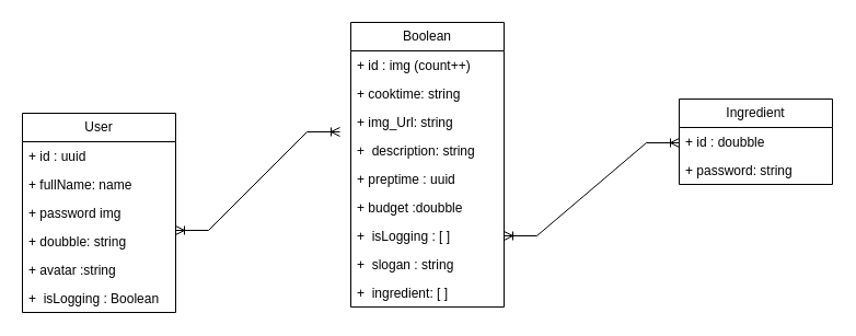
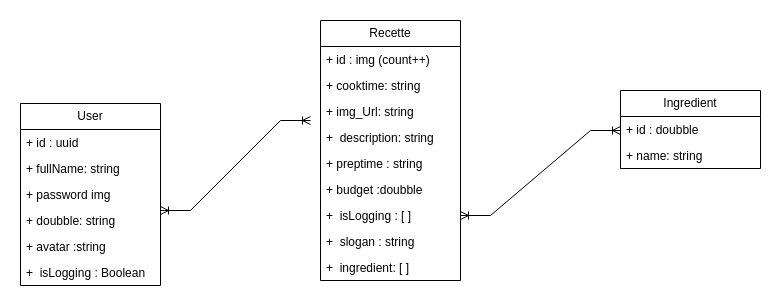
  <mxCell id="0" />
  <mxCell id="1" parent="0" />
  <mxCell id="2" value="User" style="swimlane;fontStyle=0;childLayout=stackLayout;horizontal=1;startSize=26;fillColor=none;horizontalStack=0;resizeParent=1;resizeParentMax=0;resizeLast=0;collapsible=1;marginBottom=0;whiteSpace=wrap;html=1;" vertex="1" parent="1"><mxGeometry x="20" y="103" width="140" height="182" as="geometry" /></mxCell>
  <mxCell id="3" value="+ id : uuid" style="text;strokeColor=none;fillColor=none;align=left;verticalAlign=top;spacingLeft=4;spacingRight=4;overflow=hidden;rotatable=0;points=[[0,0.5],[1,0.5]];portConstraint=eastwest;whiteSpace=wrap;html=1;" vertex="1" parent="2"><mxGeometry y="26" width="140" height="26" as="geometry" /></mxCell>
- <mxCell id="4" value="+ fullName: name" style="text;strokeColor=none;fillColor=none;align=left;verticalAlign=top;spacingLeft=4;spacingRight=4;overflow=hidden;rotatable=0;points=[[0,0.5],[1,0.5]];portConstraint=eastwest;whiteSpace=wrap;html=1;" vertex="1" parent="2"><mxGeometry y="52" width="140" height="26" as="geometry" /></mxCell>
+ <mxCell id="4" value="+ fullName: string" style="text;strokeColor=none;fillColor=none;align=left;verticalAlign=top;spacingLeft=4;spacingRight=4;overflow=hidden;rotatable=0;points=[[0,0.5],[1,0.5]];portConstraint=eastwest;whiteSpace=wrap;html=1;" vertex="1" parent="2"><mxGeometry y="52" width="140" height="26" as="geometry" /></mxCell>
  <mxCell id="5" value="+ password img" style="text;strokeColor=none;fillColor=none;align=left;verticalAlign=top;spacingLeft=4;spacingRight=4;overflow=hidden;rotatable=0;points=[[0,0.5],[1,0.5]];portConstraint=eastwest;whiteSpace=wrap;html=1;" vertex="1" parent="2"><mxGeometry y="78" width="140" height="26" as="geometry" /></mxCell>
  <mxCell id="6" value="+ doubble: string" style="text;strokeColor=none;fillColor=none;align=left;verticalAlign=top;spacingLeft=4;spacingRight=4;overflow=hidden;rotatable=0;points=[[0,0.5],[1,0.5]];portConstraint=eastwest;whiteSpace=wrap;html=1;" vertex="1" parent="2"><mxGeometry y="104" width="140" height="26" as="geometry" /></mxCell>
  <mxCell id="7" value="+ avatar :string" style="text;strokeColor=none;fillColor=none;align=left;verticalAlign=top;spacingLeft=4;spacingRight=4;overflow=hidden;rotatable=0;points=[[0,0.5],[1,0.5]];portConstraint=eastwest;whiteSpace=wrap;html=1;" vertex="1" parent="2"><mxGeometry y="130" width="140" height="26" as="geometry" /></mxCell>
  <mxCell id="8" value="+&amp;nbsp; isLogging : Boolean" style="text;strokeColor=none;fillColor=none;align=left;verticalAlign=top;spacingLeft=4;spacingRight=4;overflow=hidden;rotatable=0;points=[[0,0.5],[1,0.5]];portConstraint=eastwest;whiteSpace=wrap;html=1;" vertex="1" parent="2"><mxGeometry y="156" width="140" height="26" as="geometry" /></mxCell>
  <mxCell id="9" value="Ingredient" style="swimlane;fontStyle=0;childLayout=stackLayout;horizontal=1;startSize=26;fillColor=none;horizontalStack=0;resizeParent=1;resizeParentMax=0;resizeLast=0;collapsible=1;marginBottom=0;whiteSpace=wrap;html=1;" vertex="1" parent="1"><mxGeometry x="620" y="90" width="140" height="78" as="geometry" /></mxCell>
  <mxCell id="10" value="+ id : doubble" style="text;strokeColor=none;fillColor=none;align=left;verticalAlign=top;spacingLeft=4;spacingRight=4;overflow=hidden;rotatable=0;points=[[0,0.5],[1,0.5]];portConstraint=eastwest;whiteSpace=wrap;html=1;" vertex="1" parent="9"><mxGeometry y="26" width="140" height="26" as="geometry" /></mxCell>
- <mxCell id="11" value="+ password: string" style="text;strokeColor=none;fillColor=none;align=left;verticalAlign=top;spacingLeft=4;spacingRight=4;overflow=hidden;rotatable=0;points=[[0,0.5],[1,0.5]];portConstraint=eastwest;whiteSpace=wrap;html=1;" vertex="1" parent="9"><mxGeometry y="52" width="140" height="26" as="geometry" /></mxCell>
- <mxCell id="12" value="Boolean" style="swimlane;fontStyle=0;childLayout=stackLayout;horizontal=1;startSize=26;fillColor=none;horizontalStack=0;resizeParent=1;resizeParentMax=0;resizeLast=0;collapsible=1;marginBottom=0;whiteSpace=wrap;html=1;" vertex="1" parent="1"><mxGeometry x="320" y="20" width="140" height="260" as="geometry" /></mxCell>
+ <mxCell id="11" value="+ name: string" style="text;strokeColor=none;fillColor=none;align=left;verticalAlign=top;spacingLeft=4;spacingRight=4;overflow=hidden;rotatable=0;points=[[0,0.5],[1,0.5]];portConstraint=eastwest;whiteSpace=wrap;html=1;" vertex="1" parent="9"><mxGeometry y="52" width="140" height="26" as="geometry" /></mxCell>
+ <mxCell id="12" value="Recette" style="swimlane;fontStyle=0;childLayout=stackLayout;horizontal=1;startSize=26;fillColor=none;horizontalStack=0;resizeParent=1;resizeParentMax=0;resizeLast=0;collapsible=1;marginBottom=0;whiteSpace=wrap;html=1;" vertex="1" parent="1"><mxGeometry x="320" y="20" width="140" height="260" as="geometry" /></mxCell>
  <mxCell id="13" value="+ id : img (count++)" style="text;strokeColor=none;fillColor=none;align=left;verticalAlign=top;spacingLeft=4;spacingRight=4;overflow=hidden;rotatable=0;points=[[0,0.5],[1,0.5]];portConstraint=eastwest;whiteSpace=wrap;html=1;" vertex="1" parent="12"><mxGeometry y="26" width="140" height="26" as="geometry" /></mxCell>
  <mxCell id="14" value="+ cooktime: string" style="text;strokeColor=none;fillColor=none;align=left;verticalAlign=top;spacingLeft=4;spacingRight=4;overflow=hidden;rotatable=0;points=[[0,0.5],[1,0.5]];portConstraint=eastwest;whiteSpace=wrap;html=1;" vertex="1" parent="12"><mxGeometry y="52" width="140" height="26" as="geometry" /></mxCell>
  <mxCell id="15" value="+ img_Url: string" style="text;strokeColor=none;fillColor=none;align=left;verticalAlign=top;spacingLeft=4;spacingRight=4;overflow=hidden;rotatable=0;points=[[0,0.5],[1,0.5]];portConstraint=eastwest;whiteSpace=wrap;html=1;" vertex="1" parent="12"><mxGeometry y="78" width="140" height="26" as="geometry" /></mxCell>
  <mxCell id="16" value="+&amp;nbsp; description: string" style="text;strokeColor=none;fillColor=none;align=left;verticalAlign=top;spacingLeft=4;spacingRight=4;overflow=hidden;rotatable=0;points=[[0,0.5],[1,0.5]];portConstraint=eastwest;whiteSpace=wrap;html=1;" vertex="1" parent="12"><mxGeometry y="104" width="140" height="26" as="geometry" /></mxCell>
- <mxCell id="17" value="+ preptime : uuid" style="text;strokeColor=none;fillColor=none;align=left;verticalAlign=top;spacingLeft=4;spacingRight=4;overflow=hidden;rotatable=0;points=[[0,0.5],[1,0.5]];portConstraint=eastwest;whiteSpace=wrap;html=1;" vertex="1" parent="12"><mxGeometry y="130" width="140" height="26" as="geometry" /></mxCell>
+ <mxCell id="17" value="+ preptime : string" style="text;strokeColor=none;fillColor=none;align=left;verticalAlign=top;spacingLeft=4;spacingRight=4;overflow=hidden;rotatable=0;points=[[0,0.5],[1,0.5]];portConstraint=eastwest;whiteSpace=wrap;html=1;" vertex="1" parent="12"><mxGeometry y="130" width="140" height="26" as="geometry" /></mxCell>
  <mxCell id="18" value="+ budget :doubble" style="text;strokeColor=none;fillColor=none;align=left;verticalAlign=top;spacingLeft=4;spacingRight=4;overflow=hidden;rotatable=0;points=[[0,0.5],[1,0.5]];portConstraint=eastwest;whiteSpace=wrap;html=1;" vertex="1" parent="12"><mxGeometry y="156" width="140" height="26" as="geometry" /></mxCell>
  <mxCell id="19" value="+&amp;nbsp; isLogging : [ ]" style="text;strokeColor=none;fillColor=none;align=left;verticalAlign=top;spacingLeft=4;spacingRight=4;overflow=hidden;rotatable=0;points=[[0,0.5],[1,0.5]];portConstraint=eastwest;whiteSpace=wrap;html=1;" vertex="1" parent="12"><mxGeometry y="182" width="140" height="26" as="geometry" /></mxCell>
  <mxCell id="20" value="+&amp;nbsp; slogan : string" style="text;strokeColor=none;fillColor=none;align=left;verticalAlign=top;spacingLeft=4;spacingRight=4;overflow=hidden;rotatable=0;points=[[0,0.5],[1,0.5]];portConstraint=eastwest;whiteSpace=wrap;html=1;" vertex="1" parent="12"><mxGeometry y="208" width="140" height="26" as="geometry" /></mxCell>
  <mxCell id="21" value="+&amp;nbsp; ingredient: [ ]" style="text;strokeColor=none;fillColor=none;align=left;verticalAlign=top;spacingLeft=4;spacingRight=4;overflow=hidden;rotatable=0;points=[[0,0.5],[1,0.5]];portConstraint=eastwest;whiteSpace=wrap;html=1;" vertex="1" parent="12"><mxGeometry y="234" width="140" height="26" as="geometry" /></mxCell>
  <mxCell id="22" value="" style="edgeStyle=entityRelationEdgeStyle;fontSize=12;html=1;endArrow=ERoneToMany;startArrow=ERoneToMany;rounded=0;" edge="1" parent="1"><mxGeometry width="100" height="100" relative="1" as="geometry"><mxPoint x="160" y="210" as="sourcePoint" /><mxPoint x="310" y="120" as="targetPoint" /></mxGeometry></mxCell>
  <mxCell id="23" value="" style="edgeStyle=entityRelationEdgeStyle;fontSize=12;html=1;endArrow=ERoneToMany;startArrow=ERoneToMany;rounded=0;exitX=1;exitY=0.75;exitDx=0;exitDy=0;" edge="1" parent="1" source="12"><mxGeometry width="100" height="100" relative="1" as="geometry"><mxPoint x="470" y="220" as="sourcePoint" /><mxPoint x="620" y="130" as="targetPoint" /></mxGeometry></mxCell>
